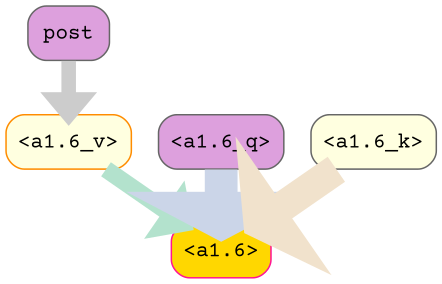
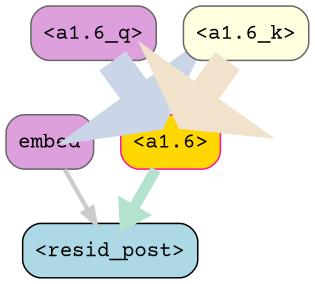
  strict digraph {
    fontname="Courier Prime"
    splines=true
    node [color=gray40 fillcolor=plum fontname="Courier Prime" shape=box style="filled, rounded"]
    edge [color="#b3e2cd" fontname="Courier Prime"]
    "<a1.6>" [color=deeppink fillcolor=gold]
-   embed [label=post]
-   "<a1.6_v>" [color=darkorange fillcolor=lightyellow]
+   "<resid_post>" [color=black fillcolor=lightblue]
+   embed
    "<a1.6_q>"
    "<a1.6_k>" [fillcolor=lightyellow]
-   embed -> "<a1.6_v>" [color="#cccccc" penwidth=9.637654781341553]
-   "<a1.6_v>" -> "<a1.6>" [penwidth=11.330328941345215]
+   "<a1.6>" -> "<resid_post>" [penwidth=7.245298147201538]
+   embed -> "<resid_post>" [color="#cccccc" penwidth=2.896503448486328]
    "<a1.6_q>" -> "<a1.6>" [color="#cbd5e8" penwidth=21.695740699768066]
    "<a1.6_k>" -> "<a1.6>" [color="#f1e2cc" penwidth=20.15286922454834]
  }
